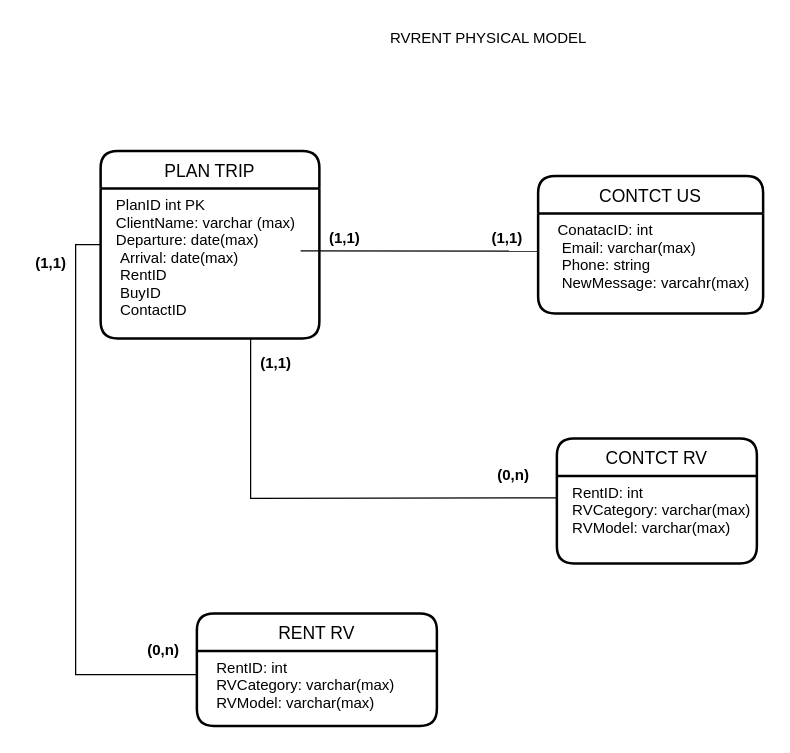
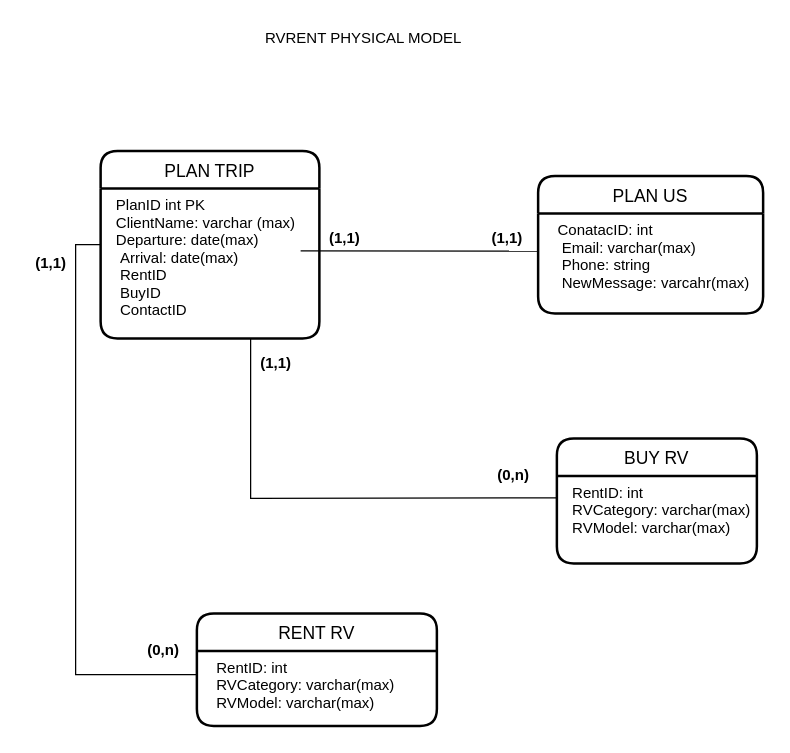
  <mxCell id="0" />
  <mxCell id="1" parent="0" />
- <mxCell id="2" value="RVRENT PHYSICAL MODEL" style="text;html=1;align=center;verticalAlign=middle;resizable=0;points=[];autosize=1;strokeColor=none;fillColor=none;" parent="1" vertex="1"><mxGeometry x="305" y="20" width="170" height="20" as="geometry" /></mxCell>
- <mxCell id="3" value="CONTCT RV" style="swimlane;childLayout=stackLayout;horizontal=1;startSize=30;horizontalStack=0;rounded=1;fontSize=14;fontStyle=0;strokeWidth=2;resizeParent=0;resizeLast=1;shadow=0;dashed=0;align=center;" parent="1" vertex="1"><mxGeometry x="445" y="350" width="160" height="100" as="geometry" /></mxCell>
+ <mxCell id="2" value="RVRENT PHYSICAL MODEL" style="text;html=1;align=center;verticalAlign=middle;resizable=0;points=[];autosize=1;strokeColor=none;fillColor=none;" parent="1" vertex="1"><mxGeometry x="205" y="20" width="170" height="20" as="geometry" /></mxCell>
+ <mxCell id="3" value="BUY RV" style="swimlane;childLayout=stackLayout;horizontal=1;startSize=30;horizontalStack=0;rounded=1;fontSize=14;fontStyle=0;strokeWidth=2;resizeParent=0;resizeLast=1;shadow=0;dashed=0;align=center;" parent="1" vertex="1"><mxGeometry x="445" y="350" width="160" height="100" as="geometry" /></mxCell>
  <mxCell id="4" value="  RentID: int&#10;  RVCategory: varchar(max)&#10;  RVModel: varchar(max)" style="align=left;strokeColor=none;fillColor=none;spacingLeft=4;fontSize=12;verticalAlign=top;resizable=0;rotatable=0;part=1;" parent="3" vertex="1"><mxGeometry y="30" width="160" height="70" as="geometry" /></mxCell>
  <mxCell id="5" value="PLAN TRIP" style="swimlane;childLayout=stackLayout;horizontal=1;startSize=30;horizontalStack=0;rounded=1;fontSize=14;fontStyle=0;strokeWidth=2;resizeParent=0;resizeLast=1;shadow=0;dashed=0;align=center;" parent="1" vertex="1"><mxGeometry x="80" y="120" width="175" height="150" as="geometry" /></mxCell>
  <mxCell id="6" value="  PlanID int PK&#10;  ClientName: varchar (max)&#10;  Departure: date(max)&#10;   Arrival: date(max)&#10;   RentID&#10;   BuyID&#10;   ContactID&#10;" style="align=left;strokeColor=none;fillColor=none;spacingLeft=4;fontSize=12;verticalAlign=top;resizable=0;rotatable=0;part=1;" parent="5" vertex="1"><mxGeometry y="30" width="175" height="120" as="geometry" /></mxCell>
  <mxCell id="7" value="RENT RV" style="swimlane;childLayout=stackLayout;horizontal=1;startSize=30;horizontalStack=0;rounded=1;fontSize=14;fontStyle=0;strokeWidth=2;resizeParent=0;resizeLast=1;shadow=0;dashed=0;align=center;" parent="1" vertex="1"><mxGeometry x="157" y="490" width="192" height="90" as="geometry" /></mxCell>
  <mxCell id="8" value="   RentID: int&#10;   RVCategory: varchar(max)&#10;   RVModel: varchar(max)" style="align=left;strokeColor=none;fillColor=none;spacingLeft=4;fontSize=12;verticalAlign=top;resizable=0;rotatable=0;part=1;" parent="7" vertex="1"><mxGeometry y="30" width="192" height="60" as="geometry" /></mxCell>
- <mxCell id="9" value="CONTCT US" style="swimlane;childLayout=stackLayout;horizontal=1;startSize=30;horizontalStack=0;rounded=1;fontSize=14;fontStyle=0;strokeWidth=2;resizeParent=0;resizeLast=1;shadow=0;dashed=0;align=center;" parent="1" vertex="1"><mxGeometry x="430" y="140" width="180" height="110" as="geometry" /></mxCell>
+ <mxCell id="9" value="PLAN US" style="swimlane;childLayout=stackLayout;horizontal=1;startSize=30;horizontalStack=0;rounded=1;fontSize=14;fontStyle=0;strokeWidth=2;resizeParent=0;resizeLast=1;shadow=0;dashed=0;align=center;" parent="1" vertex="1"><mxGeometry x="430" y="140" width="180" height="110" as="geometry" /></mxCell>
  <mxCell id="10" value="   ConatacID: int&#10;    Email: varchar(max)&#10;    Phone: string&#10;    NewMessage: varcahr(max)" style="align=left;strokeColor=none;fillColor=none;spacingLeft=4;fontSize=12;verticalAlign=top;resizable=0;rotatable=0;part=1;" parent="9" vertex="1"><mxGeometry y="30" width="180" height="80" as="geometry" /></mxCell>
  <mxCell id="11" style="edgeStyle=orthogonalEdgeStyle;rounded=0;orthogonalLoop=1;jettySize=auto;html=1;exitX=0.5;exitY=1;exitDx=0;exitDy=0;" parent="9" source="10" target="10" edge="1"><mxGeometry relative="1" as="geometry" /></mxCell>
  <mxCell id="12" value="" style="endArrow=none;html=1;rounded=0;exitX=0;exitY=0.5;exitDx=0;exitDy=0;entryX=0;entryY=0.315;entryDx=0;entryDy=0;entryPerimeter=0;" parent="1" source="5" target="8" edge="1"><mxGeometry relative="1" as="geometry"><mxPoint x="161" y="280" as="sourcePoint" /><mxPoint x="161" y="435" as="targetPoint" /><Array as="points"><mxPoint x="60" y="195" /><mxPoint x="60" y="539" /></Array></mxGeometry></mxCell>
  <mxCell id="13" value="" style="endArrow=none;html=1;rounded=0;entryX=0;entryY=0.378;entryDx=0;entryDy=0;entryPerimeter=0;" parent="1" target="10" edge="1"><mxGeometry relative="1" as="geometry"><mxPoint x="240" y="200" as="sourcePoint" /><mxPoint x="521" y="210" as="targetPoint" /><Array as="points" /></mxGeometry></mxCell>
  <mxCell id="14" value="&lt;b&gt;(1,1)&lt;/b&gt;" style="text;html=1;align=center;verticalAlign=middle;resizable=0;points=[];autosize=1;strokeColor=none;fillColor=none;strokeWidth=3;" parent="1" vertex="1"><mxGeometry x="20" y="200" width="40" height="20" as="geometry" /></mxCell>
  <mxCell id="15" value="&lt;b&gt;(0,n)&lt;/b&gt;" style="text;html=1;align=center;verticalAlign=middle;resizable=0;points=[];autosize=1;strokeColor=none;fillColor=none;" parent="1" vertex="1"><mxGeometry x="110" y="510" width="40" height="20" as="geometry" /></mxCell>
  <mxCell id="16" value="&lt;b&gt;(0,n)&lt;/b&gt;" style="text;html=1;align=center;verticalAlign=middle;resizable=0;points=[];autosize=1;strokeColor=none;fillColor=none;" parent="1" vertex="1"><mxGeometry x="390" y="370" width="40" height="20" as="geometry" /></mxCell>
  <mxCell id="17" value="" style="endArrow=none;html=1;rounded=0;entryX=0;entryY=0.25;entryDx=0;entryDy=0;" parent="1" target="4" edge="1"><mxGeometry relative="1" as="geometry"><mxPoint x="200" y="270" as="sourcePoint" /><mxPoint x="549" y="211.58" as="targetPoint" /><Array as="points"><mxPoint x="200" y="398" /></Array></mxGeometry></mxCell>
  <mxCell id="18" value="&lt;b&gt;(1,1)&lt;/b&gt;" style="text;html=1;align=center;verticalAlign=middle;resizable=0;points=[];autosize=1;strokeColor=none;fillColor=none;strokeWidth=3;" parent="1" vertex="1"><mxGeometry x="200" y="280" width="40" height="20" as="geometry" /></mxCell>
  <mxCell id="19" value="&lt;b&gt;(1,1)&lt;/b&gt;" style="text;html=1;align=center;verticalAlign=middle;resizable=0;points=[];autosize=1;strokeColor=none;fillColor=none;strokeWidth=3;" parent="1" vertex="1"><mxGeometry x="255" y="180" width="40" height="20" as="geometry" /></mxCell>
  <mxCell id="20" value="&lt;b&gt;(1,1)&lt;/b&gt;" style="text;html=1;align=center;verticalAlign=middle;resizable=0;points=[];autosize=1;strokeColor=none;fillColor=none;strokeWidth=3;" parent="1" vertex="1"><mxGeometry x="385" y="180" width="40" height="20" as="geometry" /></mxCell>
